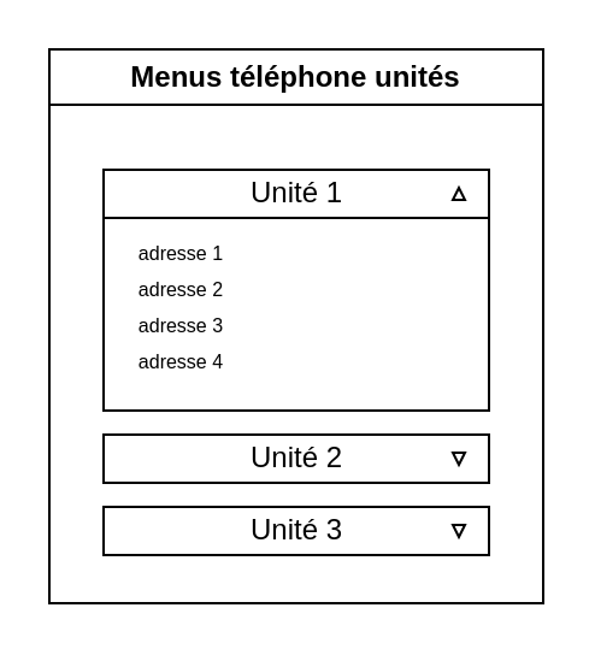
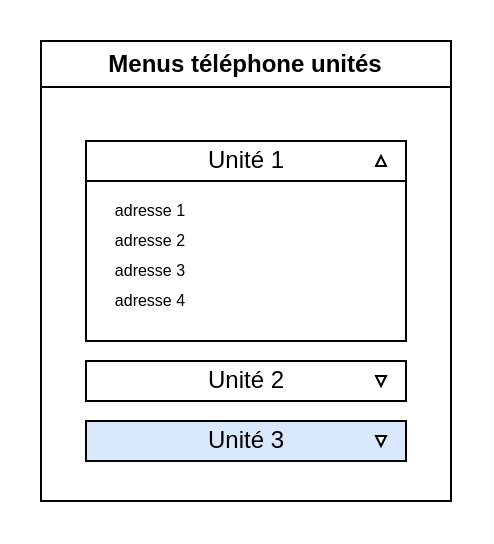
  <mxCell id="0" />
  <mxCell id="1" parent="0" />
  <mxCell id="2" value="Menus téléphone unités" style="swimlane;whiteSpace=wrap;html=1;" vertex="1" parent="1"><mxGeometry x="20" y="20" width="205" height="230" as="geometry" /></mxCell>
  <mxCell id="3" value="Unité 1" style="rounded=0;whiteSpace=wrap;html=1;" vertex="1" parent="2"><mxGeometry x="22.5" y="50" width="160" height="20" as="geometry" /></mxCell>
  <mxCell id="4" value="" style="triangle;whiteSpace=wrap;html=1;rotation=-90;" vertex="1" parent="2"><mxGeometry x="167.5" y="57.5" width="5" height="5" as="geometry" /></mxCell>
  <mxCell id="5" value="" style="rounded=0;whiteSpace=wrap;html=1;" vertex="1" parent="2"><mxGeometry x="22.5" y="70" width="160" height="80" as="geometry" /></mxCell>
  <mxCell id="6" value="adresse 1" style="text;html=1;strokeColor=none;fillColor=none;align=center;verticalAlign=middle;whiteSpace=wrap;rounded=0;fontSize=8;" vertex="1" parent="2"><mxGeometry x="5" y="75" width="100" height="20" as="geometry" /></mxCell>
  <mxCell id="7" value="adresse 2" style="text;html=1;strokeColor=none;fillColor=none;align=center;verticalAlign=middle;whiteSpace=wrap;rounded=0;fontSize=8;" vertex="1" parent="2"><mxGeometry x="5" y="90" width="100" height="20" as="geometry" /></mxCell>
  <mxCell id="8" value="adresse 3" style="text;html=1;strokeColor=none;fillColor=none;align=center;verticalAlign=middle;whiteSpace=wrap;rounded=0;fontSize=8;" vertex="1" parent="2"><mxGeometry x="5" y="105" width="100" height="20" as="geometry" /></mxCell>
  <mxCell id="9" value="adresse 4" style="text;html=1;strokeColor=none;fillColor=none;align=center;verticalAlign=middle;whiteSpace=wrap;rounded=0;fontSize=8;" vertex="1" parent="2"><mxGeometry x="5" y="120" width="100" height="20" as="geometry" /></mxCell>
  <mxCell id="10" value="Unité 2" style="rounded=0;whiteSpace=wrap;html=1;" vertex="1" parent="1"><mxGeometry x="42.5" y="180" width="160" height="20" as="geometry" /></mxCell>
- <mxCell id="11" value="Unité 3" style="rounded=0;whiteSpace=wrap;html=1;" vertex="1" parent="1"><mxGeometry x="42.5" y="210" width="160" height="20" as="geometry" /></mxCell>
+ <mxCell id="11" value="Unité 3" style="rounded=0;whiteSpace=wrap;html=1;fillColor=#dae8fc;" vertex="1" parent="1"><mxGeometry x="42.5" y="210" width="160" height="20" as="geometry" /></mxCell>
  <mxCell id="12" value="" style="triangle;whiteSpace=wrap;html=1;rotation=90;" vertex="1" parent="1"><mxGeometry x="187.5" y="187.5" width="5" height="5" as="geometry" /></mxCell>
  <mxCell id="13" value="" style="triangle;whiteSpace=wrap;html=1;rotation=90;" vertex="1" parent="1"><mxGeometry x="187.5" y="217.5" width="5" height="5" as="geometry" /></mxCell>
